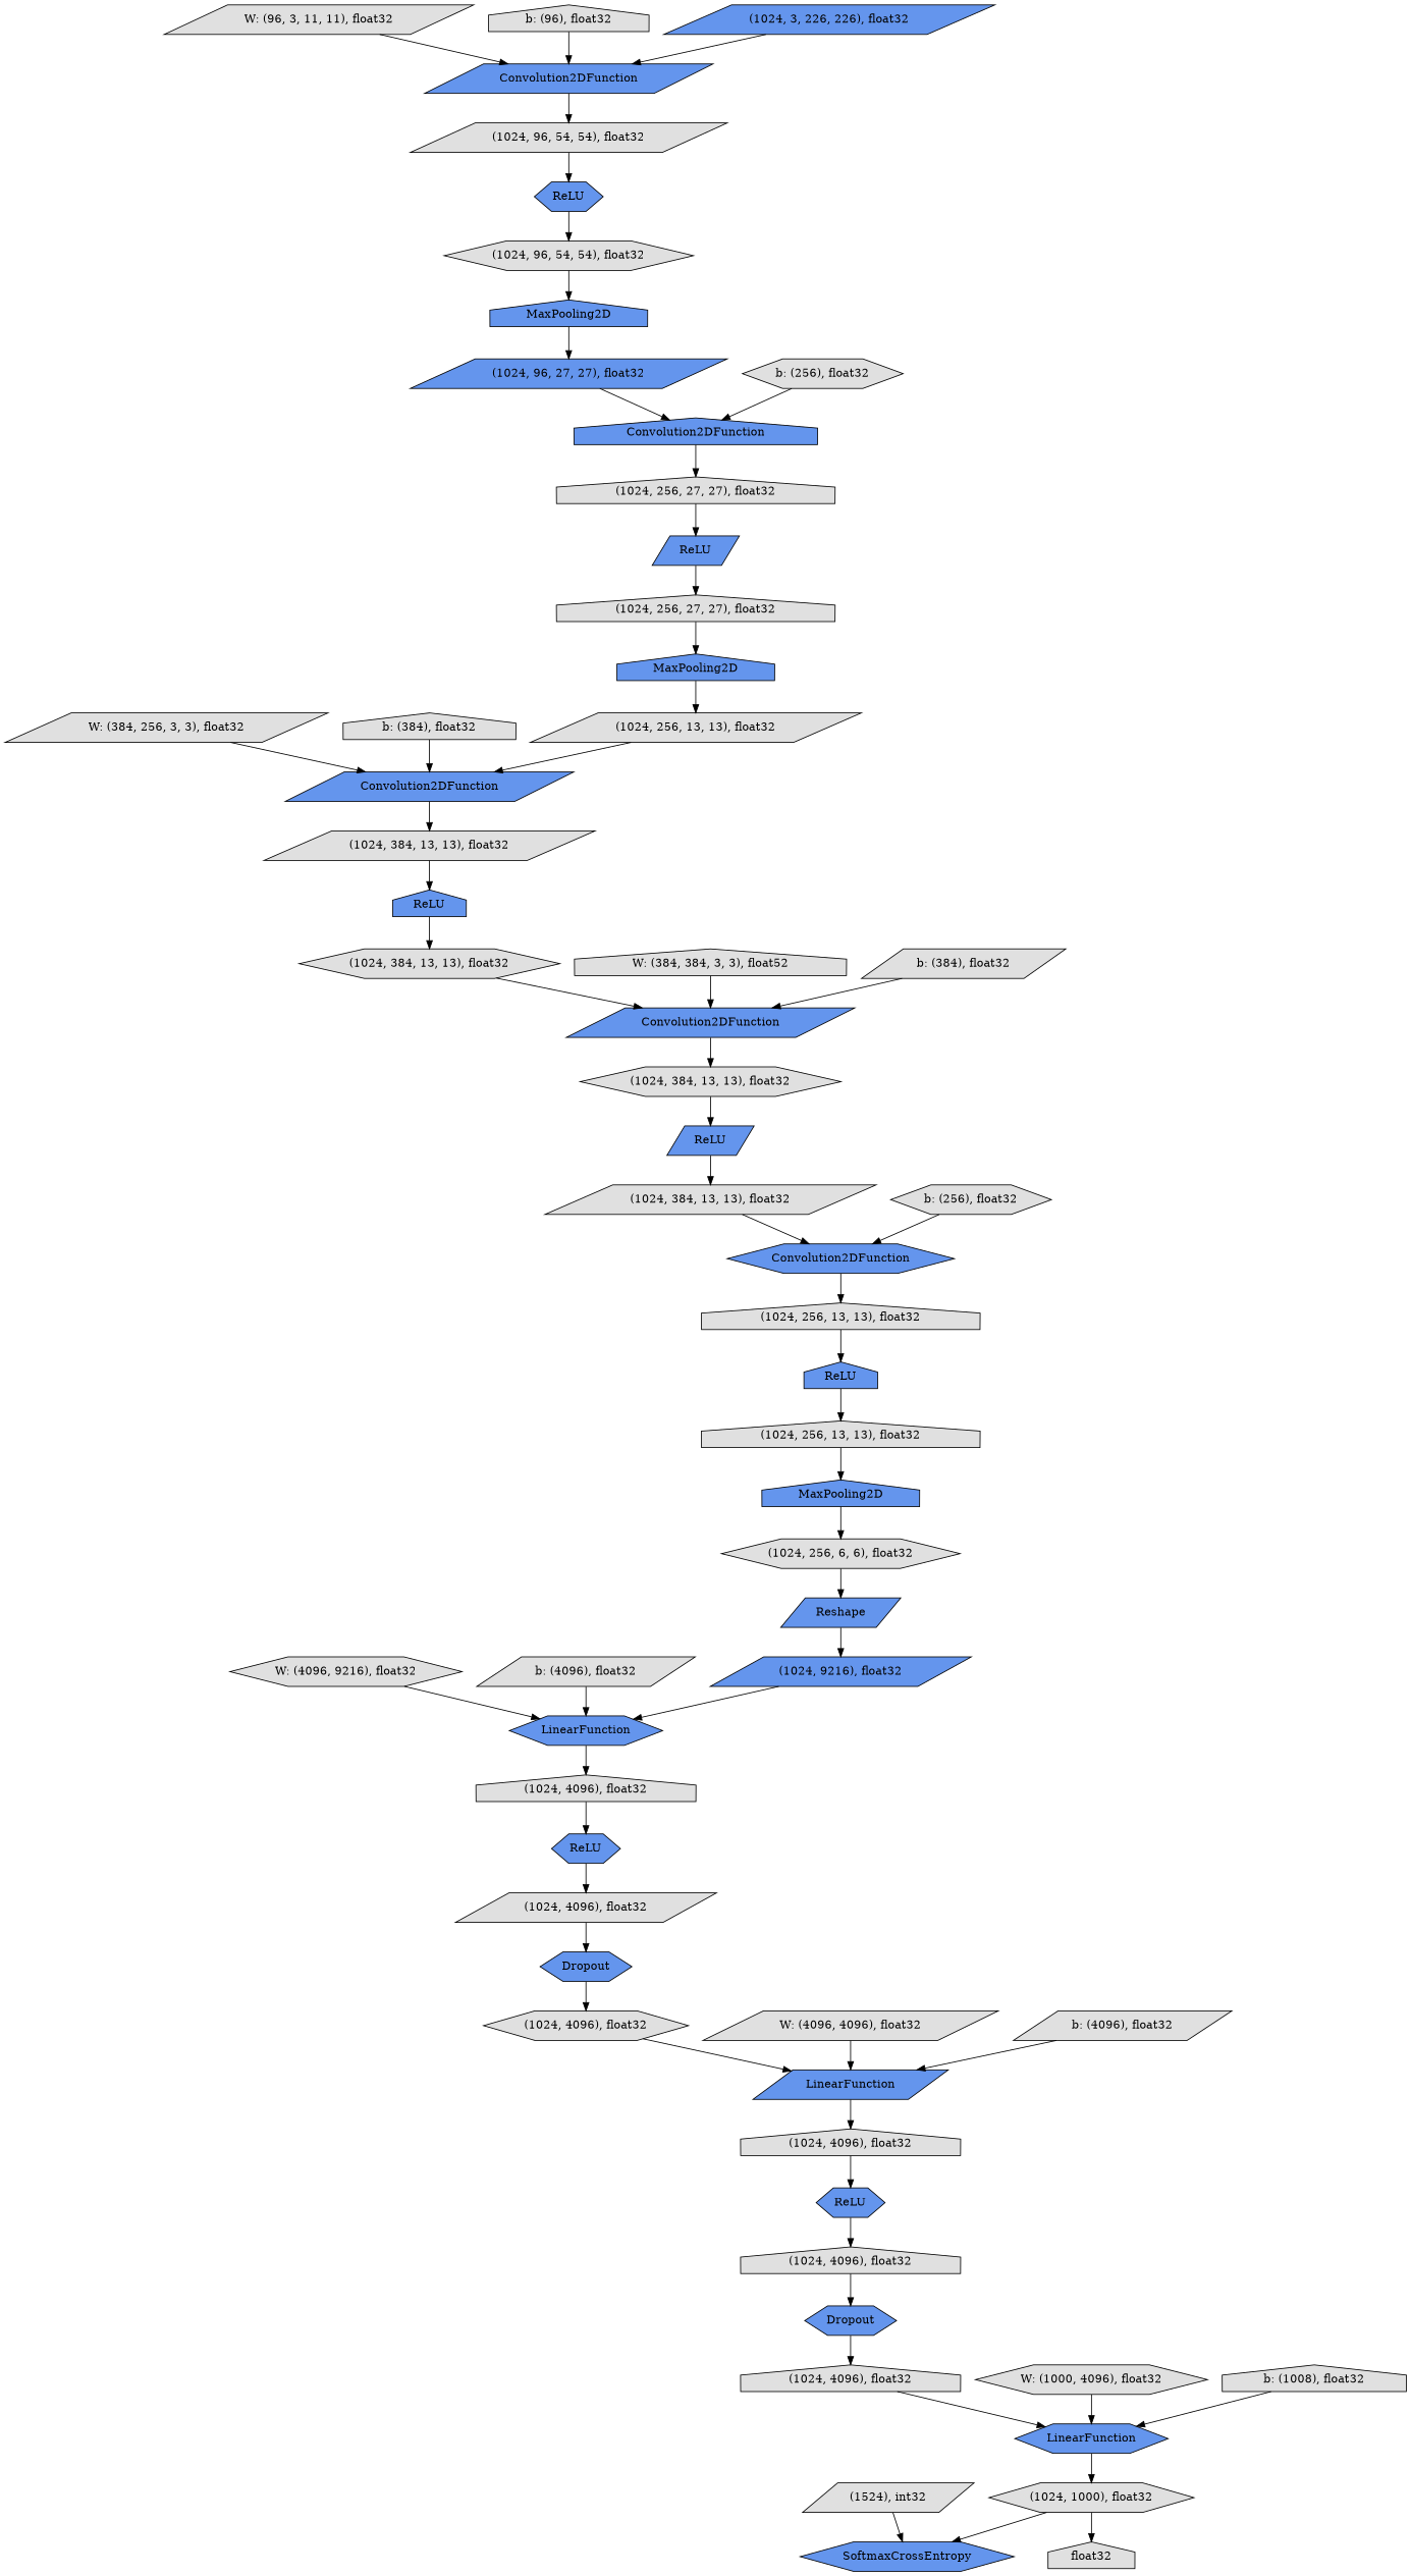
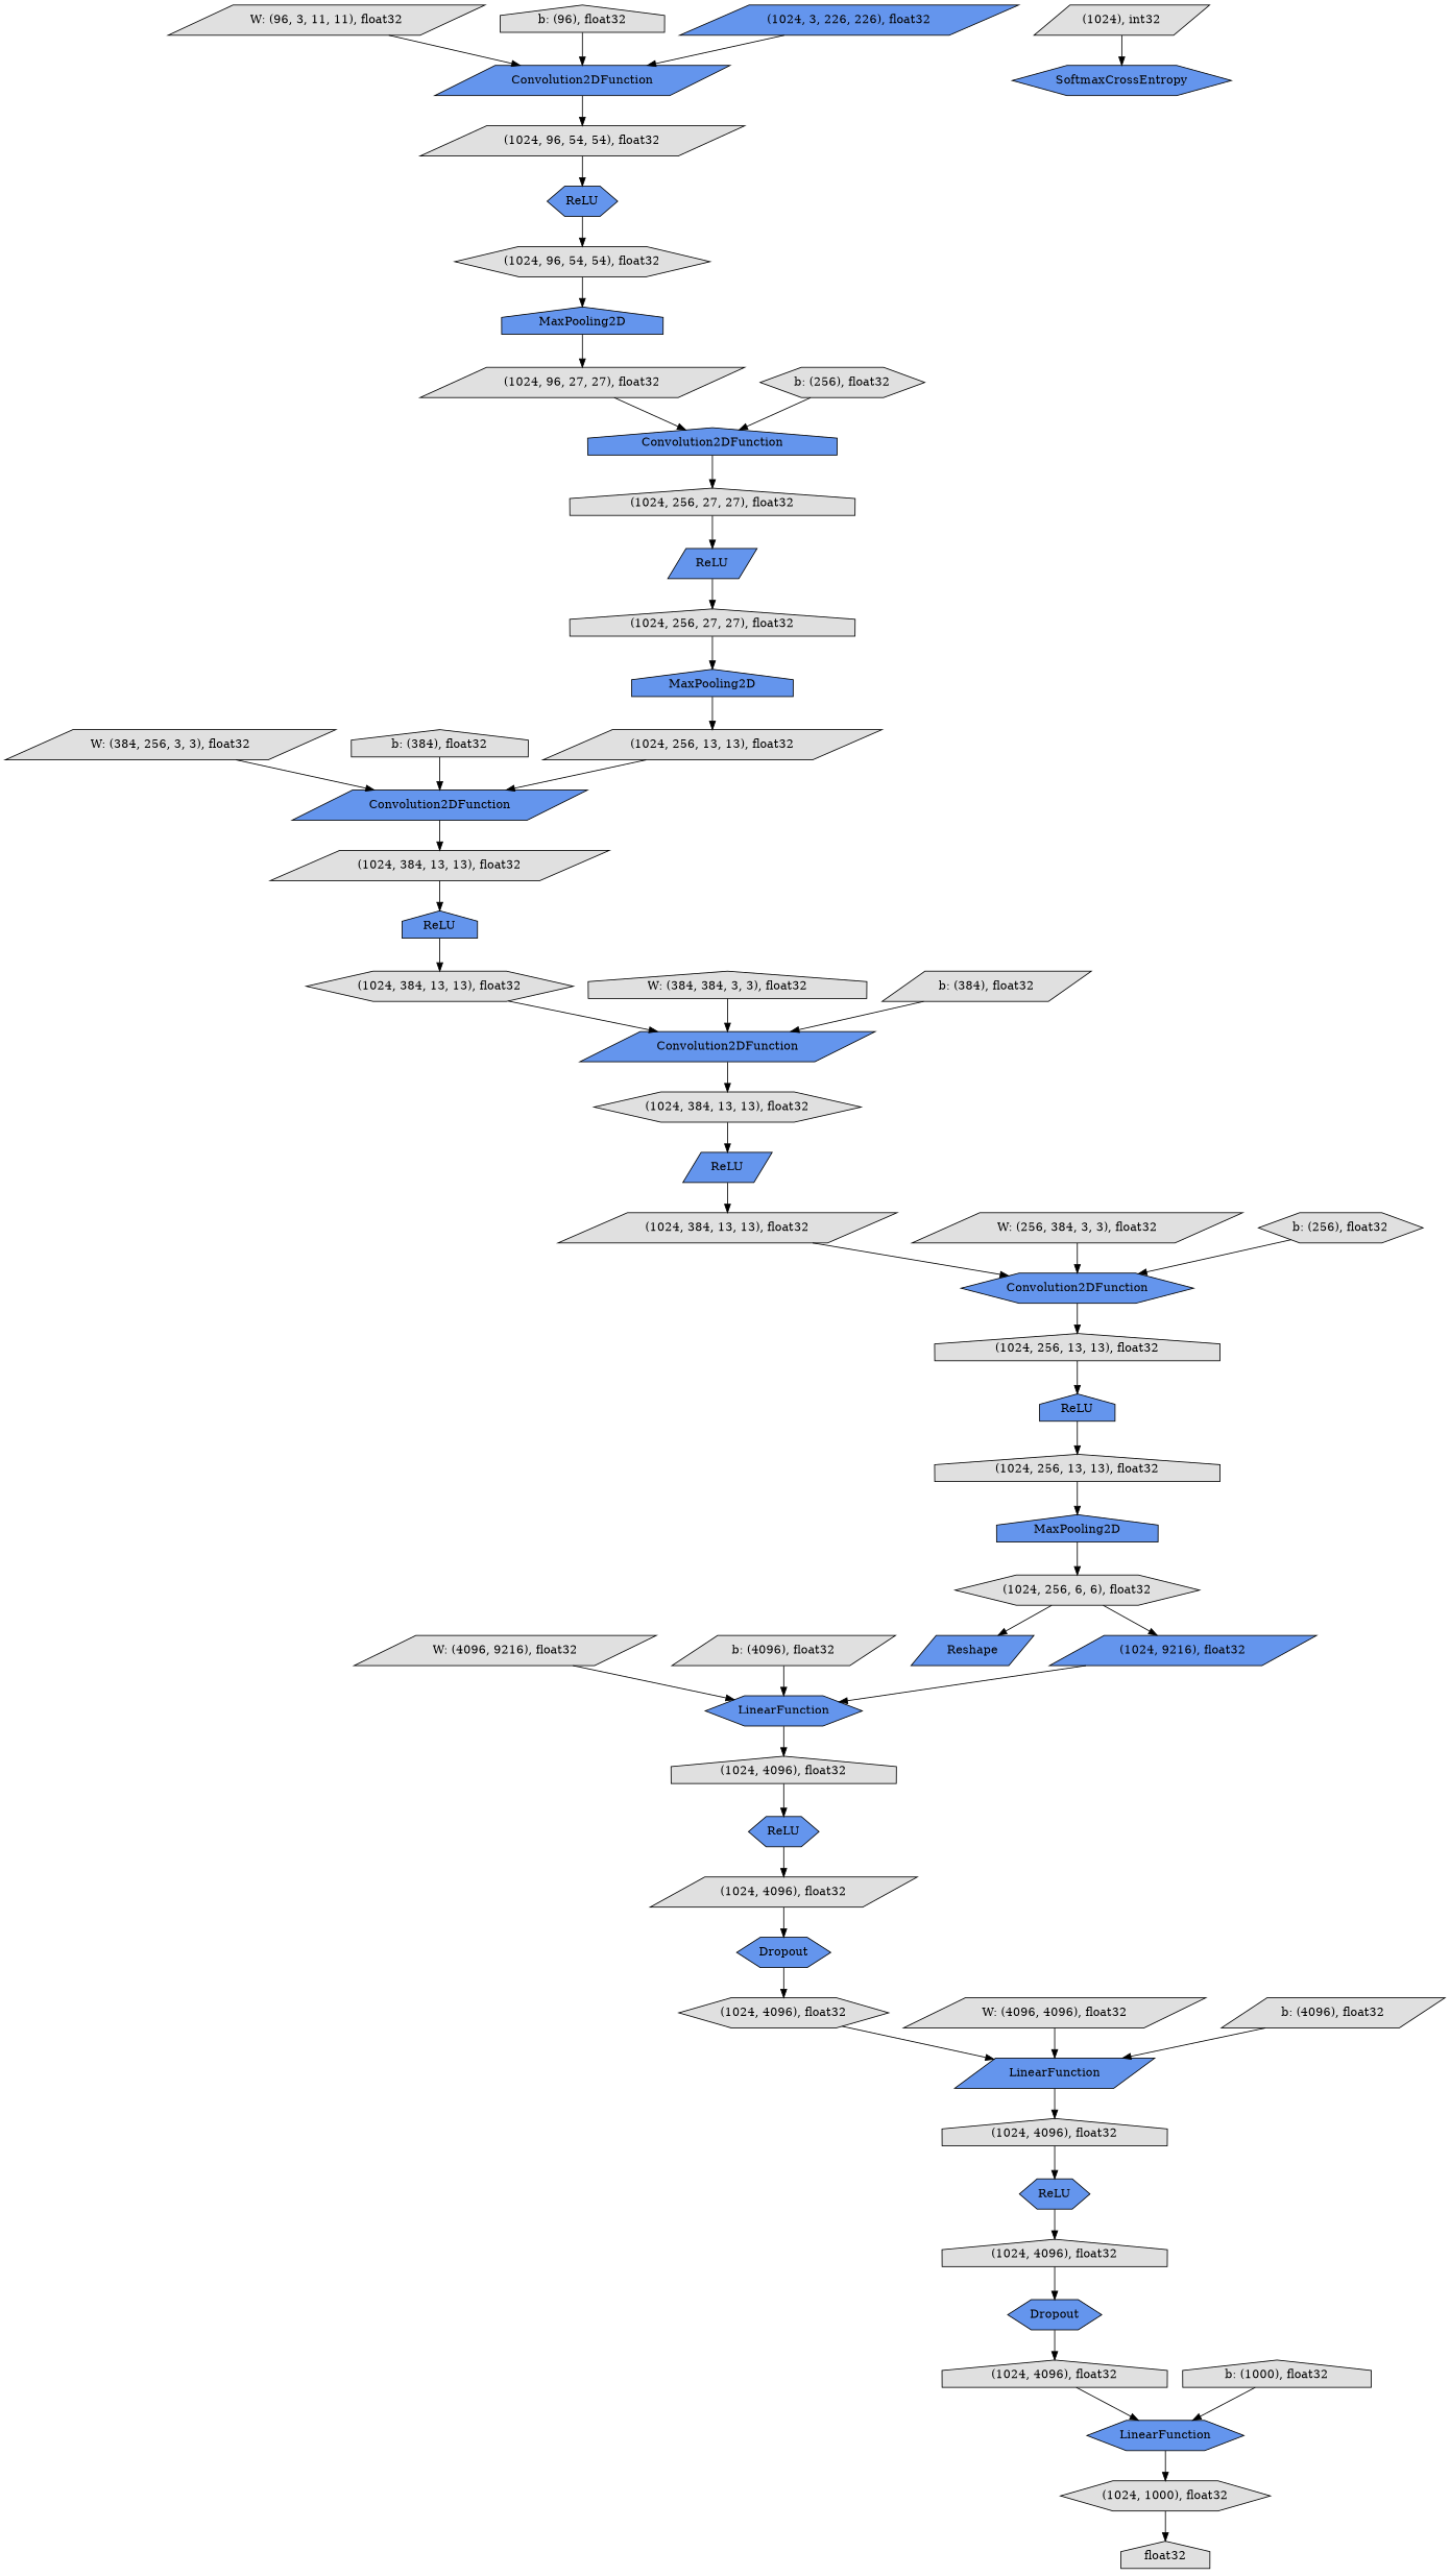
  digraph {
    rankdir=TB
    node [fillcolor="#E0E0E0" shape=parallelogram style=filled]
-   n1 [label="W: (4096, 9216), float32" shape=hexagon]
+   n1 [label="W: (4096, 9216), float32"]
    n2 [fillcolor="#6495ED" label=LinearFunction shape=hexagon]
    n3 [label="(1024, 4096), float32" shape=house]
    n4 [fillcolor="#6495ED" label=Convolution2DFunction]
    n5 [label="(1024, 96, 54, 54), float32"]
    n6 [fillcolor="#6495ED" label=ReLU shape=hexagon]
    n7 [label="(1024, 4096), float32" shape=hexagon]
    n8 [fillcolor="#6495ED" label=LinearFunction]
    n9 [label="(1024, 4096), float32" shape=house]
    n10 [fillcolor="#6495ED" label=Convolution2DFunction shape=hexagon]
    n11 [label="(1024, 256, 13, 13), float32" shape=house]
    n12 [fillcolor="#6495ED" label=ReLU shape=house]
    n13 [label="(1024, 256, 13, 13), float32" shape=house]
    n14 [fillcolor="#6495ED" label=MaxPooling2D shape=house]
    n15 [label="W: (384, 256, 3, 3), float32"]
    n16 [fillcolor="#6495ED" label=Convolution2DFunction]
    n17 [label="(1024, 384, 13, 13), float32"]
    n18 [fillcolor="#6495ED" label=Convolution2DFunction shape=house]
    n19 [label="(1024, 256, 27, 27), float32" shape=house]
    n20 [fillcolor="#6495ED" label=ReLU]
    n21 [label="(1024, 1000), float32" shape=hexagon]
    n22 [fillcolor="#6495ED" label=SoftmaxCrossEntropy shape=hexagon]
    n23 [label=float32 shape=house]
    n24 [label="(1024, 4096), float32" shape=house]
    n25 [fillcolor="#6495ED" label=Dropout shape=hexagon]
    n26 [label="(1024, 4096), float32" shape=house]
    n27 [label="b: (4096), float32"]
    n28 [label="(1024, 384, 13, 13), float32"]
    n29 [fillcolor="#6495ED" label=ReLU shape=hexagon]
-   n30 [label="(1524), int32"]
+   n30 [label="(1024), int32"]
    n31 [fillcolor="#6495ED" label=ReLU shape=house]
    n32 [label="(1024, 384, 13, 13), float32" shape=hexagon]
    n33 [label="b: (384), float32" shape=house]
    n34 [fillcolor="#6495ED" label=LinearFunction shape=hexagon]
    n35 [fillcolor="#6495ED" label=Convolution2DFunction]
    n36 [label="W: (4096, 4096), float32"]
    n37 [fillcolor="#6495ED" label=ReLU]
    n38 [label="(1024, 256, 27, 27), float32" shape=house]
    n39 [label="(1024, 256, 6, 6), float32" shape=hexagon]
    n40 [fillcolor="#6495ED" label=Reshape]
-   n41 [label="W: (384, 384, 3, 3), float52" shape=house]
+   n41 [label="W: (384, 384, 3, 3), float32" shape=house]
    n42 [label="(1024, 384, 13, 13), float32" shape=hexagon]
    n43 [label="W: (96, 3, 11, 11), float32"]
    n44 [fillcolor="#6495ED" label=ReLU shape=hexagon]
    n45 [label="(1024, 4096), float32"]
    n46 [fillcolor="#6495ED" label=Dropout shape=hexagon]
    n47 [label="(1024, 96, 54, 54), float32" shape=hexagon]
    n48 [fillcolor="#6495ED" label=MaxPooling2D shape=house]
-   n49 [fillcolor="#6495ED" label="(1024, 96, 27, 27), float32"]
+   n49 [label="(1024, 96, 27, 27), float32"]
    n50 [label="b: (4096), float32"]
    n51 [fillcolor="#6495ED" label="(1024, 9216), float32"]
    n52 [label="b: (384), float32"]
    n53 [fillcolor="#6495ED" label=MaxPooling2D shape=house]
    n54 [label="(1024, 256, 13, 13), float32"]
    n55 [label="b: (96), float32" shape=house]
-   n56 [label="W: (1000, 4096), float32" shape=hexagon]
-   n58 [label="b: (1008), float32" shape=house]
+   n57 [label="W: (256, 384, 3, 3), float32"]
+   n58 [label="b: (1000), float32" shape=house]
    n59 [fillcolor="#6495ED" label="(1024, 3, 226, 226), float32"]
    n60 [label="b: (256), float32" shape=hexagon]
    n61 [label="b: (256), float32" shape=hexagon]
    n1 -> n2
    n2 -> n3
    n3 -> n44
    n4 -> n5
    n5 -> n6
    n6 -> n47
    n7 -> n8
    n8 -> n9
    n9 -> n29
    n10 -> n11
    n11 -> n12
    n12 -> n13
    n13 -> n14
    n14 -> n39
    n15 -> n16
    n16 -> n17
    n17 -> n31
    n18 -> n19
    n19 -> n20
    n20 -> n38
-   n21 -> n22
    n21 -> n23
    n24 -> n25
    n25 -> n26
    n26 -> n34
    n27 -> n2
    n28 -> n10
    n29 -> n24
    n30 -> n22
    n31 -> n32
    n32 -> n35
    n33 -> n16
    n34 -> n21
    n35 -> n42
    n36 -> n8
    n37 -> n28
    n38 -> n53
    n39 -> n40
-   n40 -> n51
+   n39 -> n51
    n41 -> n35
    n42 -> n37
    n43 -> n4
    n44 -> n45
    n45 -> n46
    n46 -> n7
    n47 -> n48
    n48 -> n49
    n49 -> n18
    n50 -> n8
    n51 -> n2
    n52 -> n35
    n53 -> n54
    n54 -> n16
    n55 -> n4
-   n56 -> n34
+   n57 -> n10
    n58 -> n34
    n59 -> n4
    n60 -> n10
    n61 -> n18
  }
